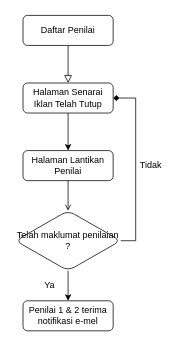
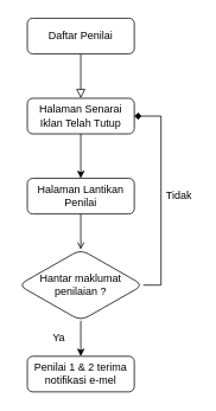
  <mxCell id="0" />
  <mxCell id="1" parent="0" />
  <mxCell id="2" value="" style="rounded=0;html=1;jettySize=auto;orthogonalLoop=1;fontSize=11;endArrow=block;endFill=0;endSize=8;strokeWidth=1;shadow=0;labelBackgroundColor=none;edgeStyle=orthogonalEdgeStyle;" parent="1" source="3" edge="1"><mxGeometry relative="1" as="geometry"><mxPoint x="90" y="110" as="targetPoint" /></mxGeometry></mxCell>
  <mxCell id="3" value="Daftar Penilai" style="rounded=1;whiteSpace=wrap;html=1;fontSize=12;glass=0;strokeWidth=1;shadow=0;" parent="1" vertex="1"><mxGeometry x="30" y="20" width="120" height="40" as="geometry" /></mxCell>
  <mxCell id="4" value="Halaman Senarai Iklan Telah Tutup" style="rounded=1;whiteSpace=wrap;html=1;fontSize=12;glass=0;strokeWidth=1;shadow=0;" parent="1" vertex="1"><mxGeometry x="30" y="110" width="120" height="40" as="geometry" /></mxCell>
  <mxCell id="5" value="" style="endArrow=classic;html=1;rounded=0;exitX=0.5;exitY=1;exitDx=0;exitDy=0;" parent="1" source="4" edge="1"><mxGeometry width="50" height="50" relative="1" as="geometry"><mxPoint x="260" y="300" as="sourcePoint" /><mxPoint x="90" y="200" as="targetPoint" /></mxGeometry></mxCell>
  <mxCell id="6" value="" style="edgeStyle=orthogonalEdgeStyle;rounded=0;orthogonalLoop=1;jettySize=auto;html=1;endArrow=open;" parent="1" source="7" target="9" edge="1"><mxGeometry relative="1" as="geometry" /></mxCell>
  <mxCell id="7" value="Halaman Lantikan Penilai" style="rounded=1;whiteSpace=wrap;html=1;fontSize=12;glass=0;strokeWidth=1;shadow=0;" parent="1" vertex="1"><mxGeometry x="30" y="200" width="120" height="40" as="geometry" /></mxCell>
  <mxCell id="8" style="edgeStyle=orthogonalEdgeStyle;rounded=0;orthogonalLoop=1;jettySize=auto;html=1;exitX=1;exitY=0.5;exitDx=0;exitDy=0;entryX=1;entryY=0.5;entryDx=0;entryDy=0;endArrow=diamond;" edge="1" parent="1" source="9" target="4"><mxGeometry relative="1" as="geometry" /></mxCell>
- <mxCell id="9" value="Telah maklumat penilaian ?" style="rhombus;whiteSpace=wrap;html=1;rounded=1;glass=0;strokeWidth=1;shadow=0;align=center;" parent="1" vertex="1"><mxGeometry x="20" y="280" width="140" height="80" as="geometry" /></mxCell>
+ <mxCell id="9" value="Hantar maklumat penilaian ?" style="rhombus;whiteSpace=wrap;html=1;rounded=1;glass=0;strokeWidth=1;shadow=0;align=center;" parent="1" vertex="1"><mxGeometry x="20" y="280" width="140" height="80" as="geometry" /></mxCell>
  <mxCell id="10" style="edgeStyle=orthogonalEdgeStyle;rounded=0;orthogonalLoop=1;jettySize=auto;html=1;exitX=0.5;exitY=1;exitDx=0;exitDy=0;" parent="1" source="9" edge="1"><mxGeometry relative="1" as="geometry"><mxPoint x="90" y="400" as="targetPoint" /><Array as="points"><mxPoint x="90" y="380" /><mxPoint x="90" y="380" /></Array></mxGeometry></mxCell>
  <mxCell id="11" value="Tidak" style="text;html=1;align=center;verticalAlign=middle;resizable=0;points=[];autosize=1;strokeColor=none;fillColor=none;" parent="1" vertex="1"><mxGeometry x="180" y="210" width="40" height="20" as="geometry" /></mxCell>
  <mxCell id="12" value="Ya" style="text;html=1;align=center;verticalAlign=middle;resizable=0;points=[];autosize=1;strokeColor=none;fillColor=none;" parent="1" vertex="1"><mxGeometry x="50" y="370" width="30" height="20" as="geometry" /></mxCell>
  <mxCell id="13" value="Penilai 1 &amp;amp; 2 terima notifikasi e-mel" style="rounded=1;whiteSpace=wrap;html=1;fontSize=12;glass=0;strokeWidth=1;shadow=0;" parent="1" vertex="1"><mxGeometry x="30" y="400" width="120" height="40" as="geometry" /></mxCell>
